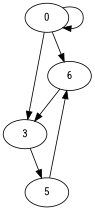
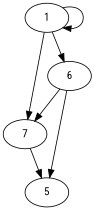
  digraph {
    fontname="Roboto Condensed"
    node [fontname="Roboto Condensed"]
    edge [fontname="Roboto Condensed" heightLimit=3 primaryType=sideStreet secondaryType=none village=Triangle weight=10]
-   0
+   0 [label=1]
    n2 [label=6]
-   3
+   3 [label=7]
    n4 [label=5]
    0 -> 0 [secondaryType=tunnel]
    0 -> n2 [secondaryType=oneWayStreet]
    0 -> 3
    n2 -> 3 [heightLimit=10 primaryType=mainStreet]
    3 -> n4 [heightLimit=10 primaryType=mainStreet]
-   n4 -> n2 [heightLimit=10 primaryType=mainStreet]
+   n2 -> n4 [heightLimit=10 primaryType=mainStreet]
  }
